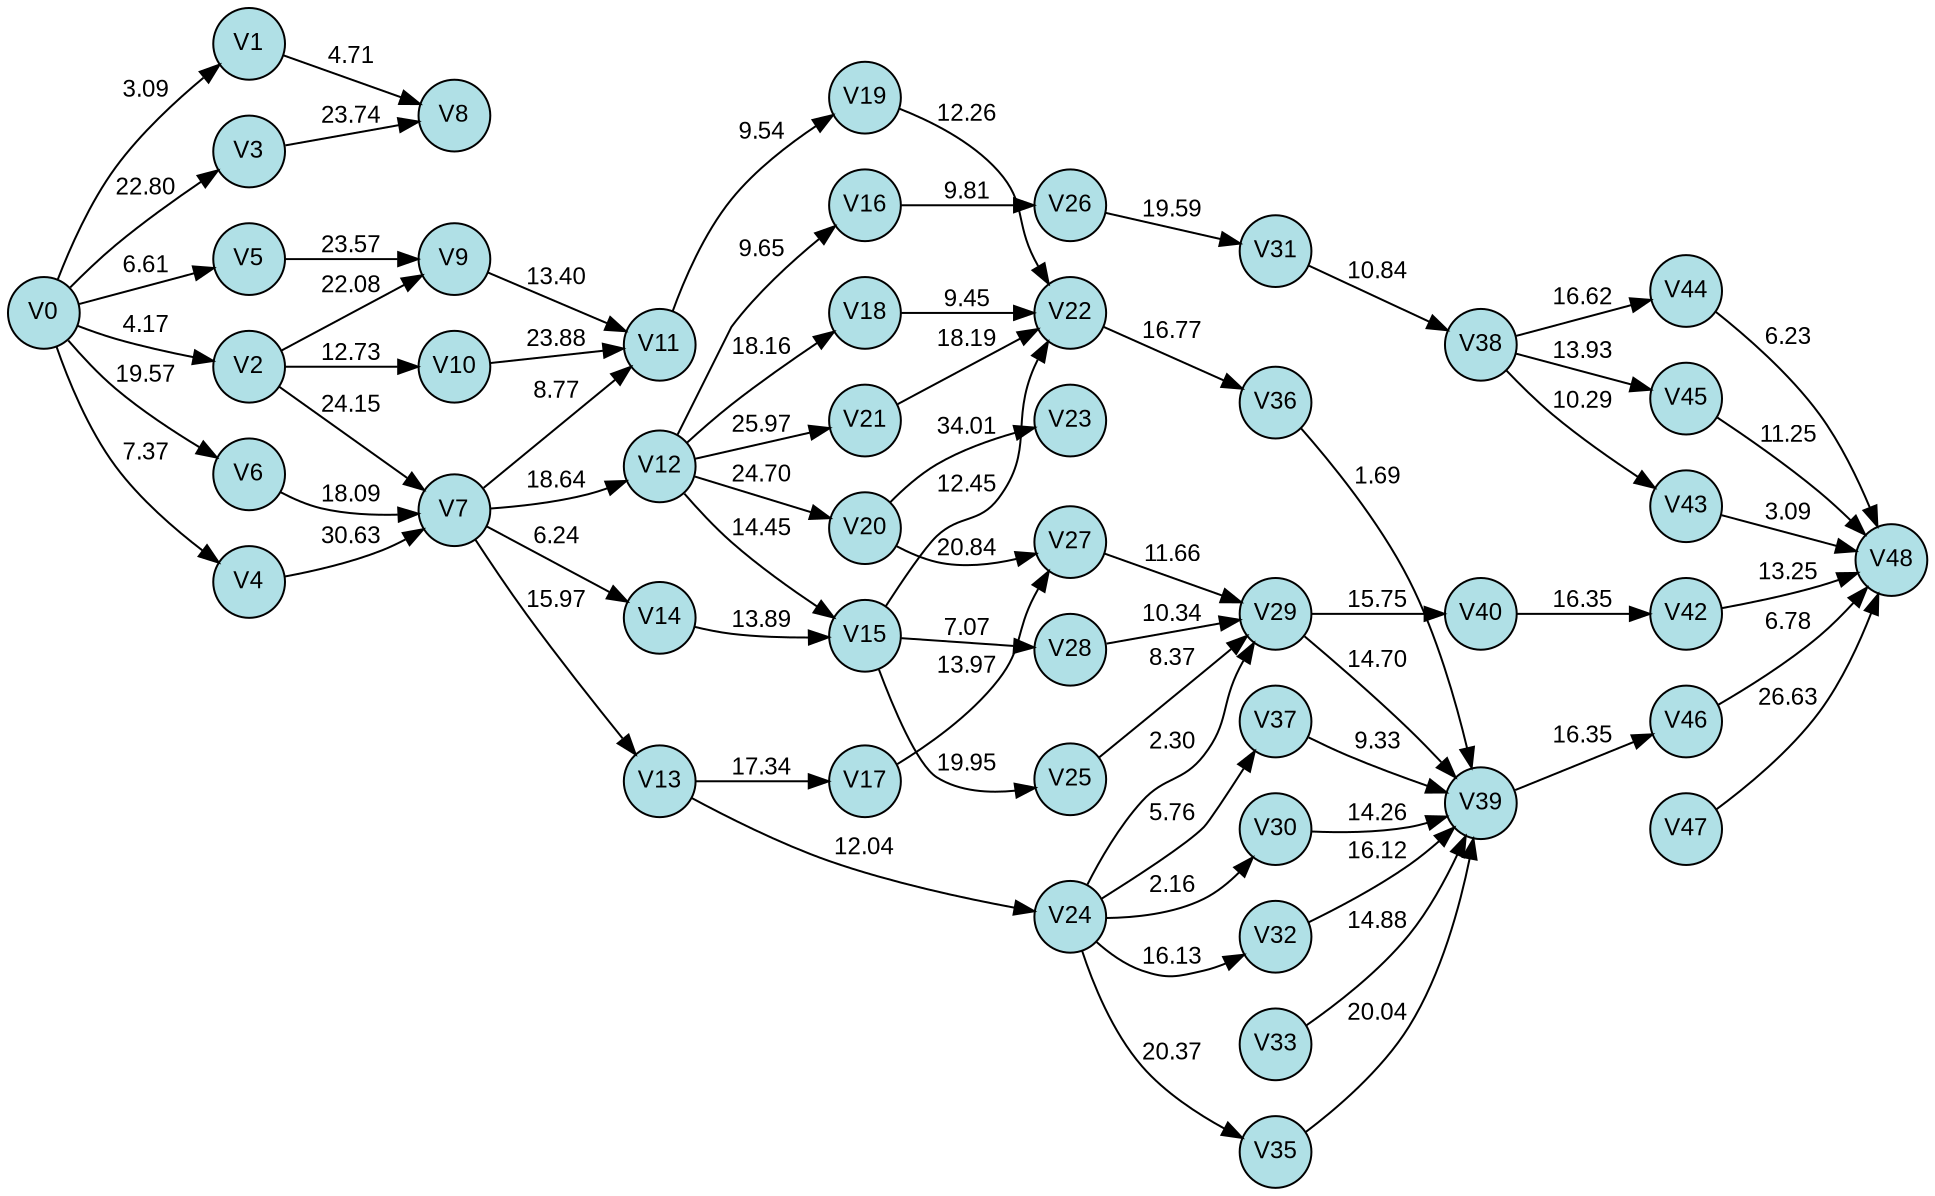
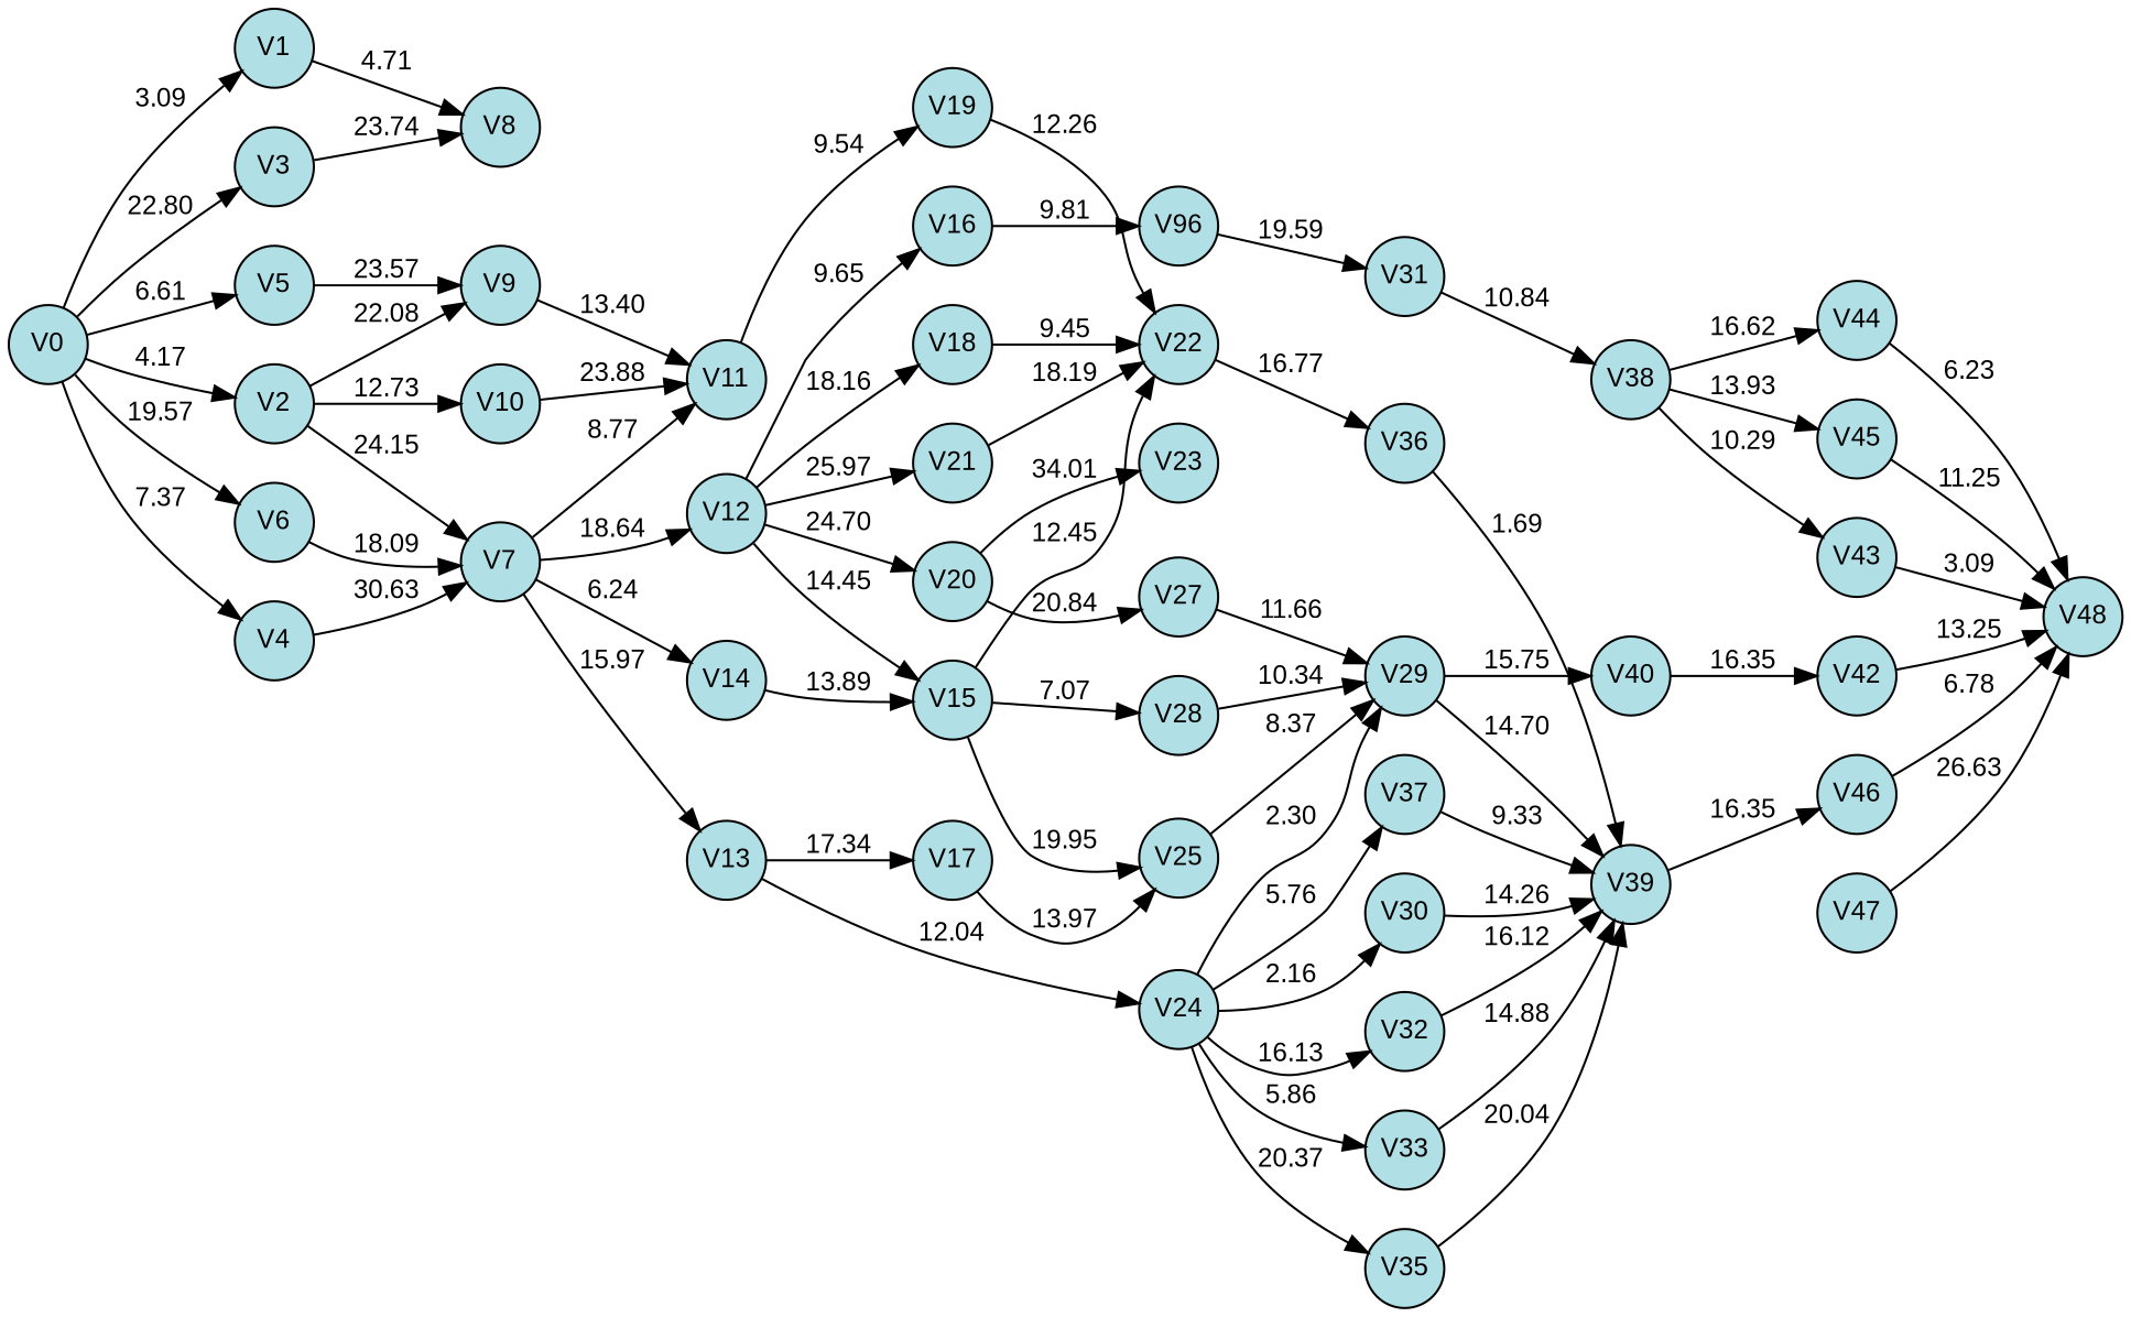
  digraph {
    rankdir=LR
    splines=true
    node [fillcolor=powderblue fixedsize=true fontcolor=black fontname=arial fontsize=12 margin=0 shape=circle style=filled]
    edge [fontcolor=black fontname=arial fontsize=12 margin=0]
    n1 [label=V0 width=0.5]
    n2 [label=V1 width=0.5]
    n3 [label=V2 width=0.5]
    n4 [label=V3 width=0.5]
    n5 [label=V4 width=0.5]
    n6 [label=V5 width=0.5]
    n7 [label=V6 width=0.5]
    n8 [label=V7 width=0.5]
    n9 [label=V8 width=0.5]
    n10 [label=V9 width=0.5]
    n11 [label=V10 width=0.5]
    n12 [label=V11 width=0.5]
    n13 [label=V12 width=0.5]
    n14 [label=V13 width=0.5]
    n15 [label=V14 width=0.5]
    n16 [label=V15 width=0.5]
    n17 [label=V16 width=0.5]
    n18 [label=V17 width=0.5]
    n19 [label=V18 width=0.5]
    n20 [label=V19 width=0.5]
    n21 [label=V20 width=0.5]
    n22 [label=V21 width=0.5]
    n23 [label=V22 width=0.5]
    n24 [label=V23 width=0.5]
    n25 [label=V24 width=0.5]
    n26 [label=V25 width=0.5]
-   n27 [label=V26 width=0.5]
+   n27 [label=V96 width=0.5]
    n28 [label=V27 width=0.5]
    n29 [label=V28 width=0.5]
    n30 [label=V29 width=0.5]
    n31 [label=V30 width=0.5]
    n32 [label=V31 width=0.5]
    n33 [label=V32 width=0.5]
    n34 [label=V33 width=0.5]
    n35 [label=V35 width=0.5]
    n36 [label=V36 width=0.5]
    n37 [label=V37 width=0.5]
    n38 [label=V38 width=0.5]
    n39 [label=V39 width=0.5]
    n40 [label=V40 width=0.5]
    n41 [label=V42 width=0.5]
    n42 [label=V43 width=0.5]
    n43 [label=V44 width=0.5]
    n44 [label=V45 width=0.5]
    n45 [label=V46 width=0.5]
    n46 [label=V47 width=0.5]
    n47 [label=V48 width=0.5]
    subgraph sub_1 {
      rank=same
      n1
    }
    subgraph sub_2 {
      rank=same
      n2
      n3
      n4
      n5
      n6
      n7
    }
    subgraph sub_3 {
      rank=same
      n8
      n9
      n10
      n11
    }
    subgraph sub_4 {
      rank=same
      n12
      n13
      n14
      n15
    }
    subgraph sub_5 {
      rank=same
      n16
      n17
      n18
      n19
      n20
      n21
      n22
    }
    subgraph sub_6 {
      rank=same
      n23
      n24
      n25
      n26
      n27
      n28
      n29
    }
    subgraph sub_7 {
      rank=same
      n30
      n31
      n32
      n33
      n34
      n35
      n36
      n37
    }
    subgraph sub_8 {
      rank=same
      n38
      n39
      n40
    }
    subgraph sub_9 {
      rank=same
      n41
      n42
      n43
      n44
      n45
      n46
    }
    subgraph sub_10 {
      rank=same
      n47
    }
    n1 -> n2 [label=3.09]
    n1 -> n3 [label=4.17]
    n1 -> n4 [label=22.80]
    n1 -> n5 [label=7.37]
    n1 -> n6 [label=6.61]
    n1 -> n7 [label=19.57]
    n2 -> n9 [label=4.71]
    n3 -> n8 [label=24.15]
    n3 -> n10 [label=22.08]
    n3 -> n11 [label=12.73]
    n4 -> n9 [label=23.74]
    n5 -> n8 [label=30.63]
    n6 -> n10 [label=23.57]
    n7 -> n8 [label=18.09]
    n8 -> n12 [label=8.77]
    n8 -> n13 [label=18.64]
    n8 -> n14 [label=15.97]
    n8 -> n15 [label=6.24]
    n10 -> n12 [label=13.40]
    n11 -> n12 [label=23.88]
    n12 -> n20 [label=9.54]
    n13 -> n16 [label=14.45]
    n13 -> n17 [label=9.65]
    n13 -> n19 [label=18.16]
    n13 -> n21 [label=24.70]
    n13 -> n22 [label=25.97]
    n14 -> n18 [label=17.34]
    n14 -> n25 [label=12.04]
    n15 -> n16 [label=13.89]
    n16 -> n23 [label=12.45]
    n16 -> n26 [label=19.95]
    n16 -> n29 [label=7.07]
    n17 -> n27 [label=9.81]
-   n18 -> n28 [label=13.97]
+   n18 -> n26 [label=13.97]
    n19 -> n23 [label=9.45]
    n20 -> n23 [label=12.26]
    n21 -> n24 [label=34.01]
    n21 -> n28 [label=20.84]
    n22 -> n23 [label=18.19]
    n23 -> n36 [label=16.77]
    n25 -> n30 [label=2.30]
    n25 -> n31 [label=2.16]
    n25 -> n33 [label=16.13]
+   n25 -> n34 [label=5.86]
    n25 -> n35 [label=20.37]
    n25 -> n37 [label=5.76]
    n26 -> n30 [label=8.37]
    n27 -> n32 [label=19.59]
    n28 -> n30 [label=11.66]
    n29 -> n30 [label=10.34]
    n30 -> n39 [label=14.70]
    n30 -> n40 [label=15.75]
    n31 -> n39 [label=14.26]
    n32 -> n38 [label=10.84]
    n33 -> n39 [label=16.12]
    n34 -> n39 [label=14.88]
    n35 -> n39 [label=20.04]
    n36 -> n39 [label=1.69]
    n37 -> n39 [label=9.33]
    n38 -> n42 [label=10.29]
    n38 -> n43 [label=16.62]
    n38 -> n44 [label=13.93]
    n39 -> n45 [label=16.35]
    n40 -> n41 [label=16.35]
    n41 -> n47 [label=13.25]
    n42 -> n47 [label=3.09]
    n43 -> n47 [label=6.23]
    n44 -> n47 [label=11.25]
    n45 -> n47 [label=6.78]
    n46 -> n47 [label=26.63]
  }
